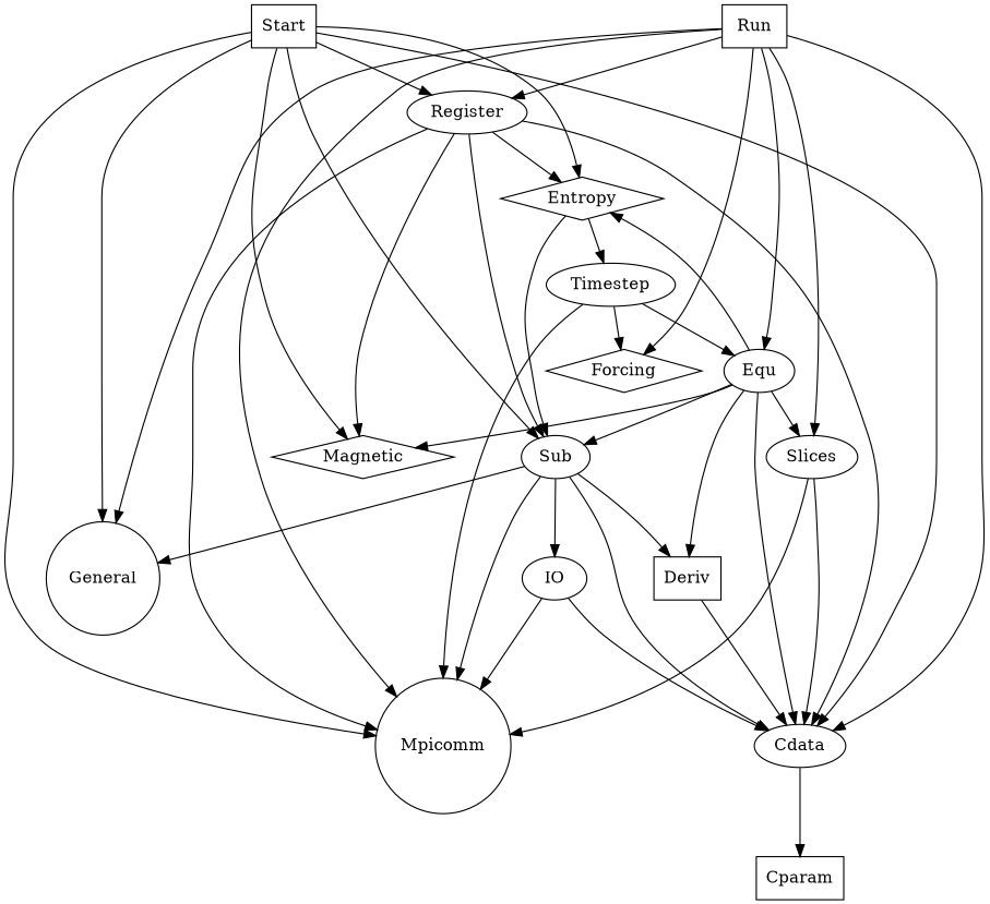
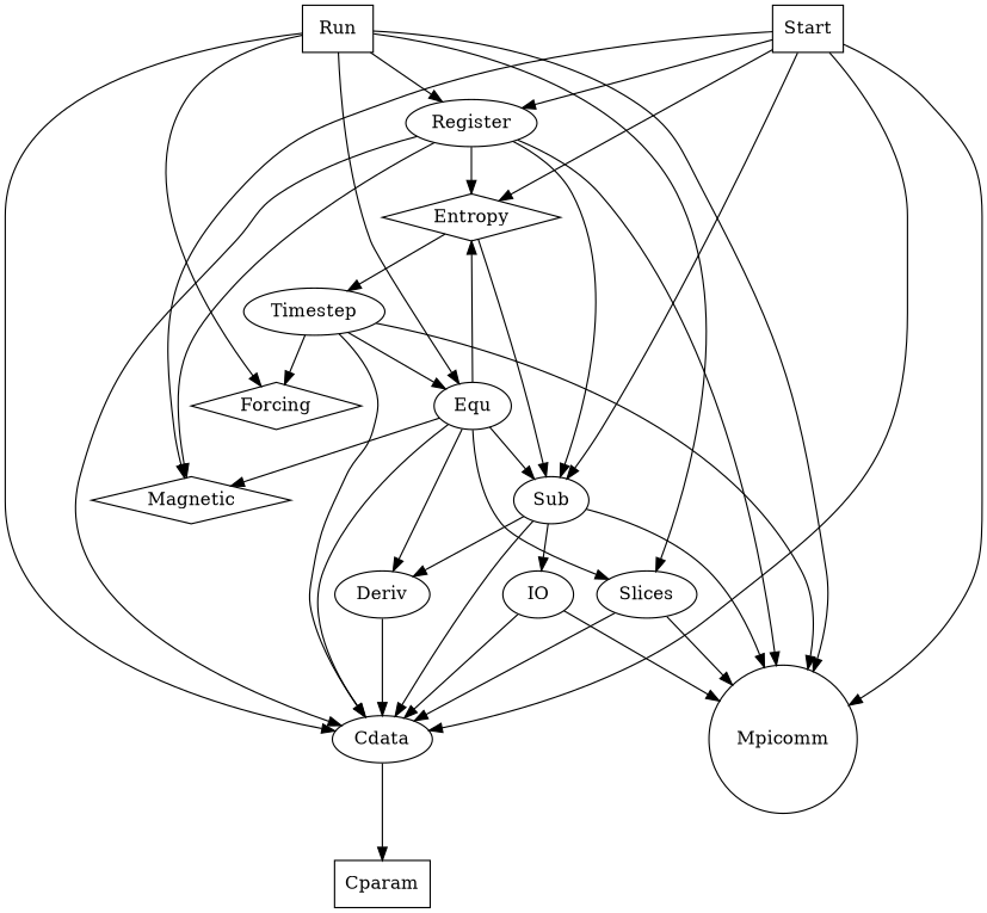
  digraph {
    Start [shape=box]
    Entropy [shape=diamond]
    Magnetic [shape=diamond]
-   General [shape=circle]
    Mpicomm [shape=circle]
    Cdata
    Sub
    Register
    Timestep
    Cparam [shape=box]
-   Deriv [shape=box]
+   Deriv
    IO
    Run [shape=box]
    Forcing [shape=diamond]
    Equ
    Slices
    Start -> Entropy
    Start -> Magnetic
-   Start -> General
    Start -> Mpicomm
    Start -> Cdata
    Start -> Sub
    Start -> Register
    Entropy -> Sub
    Entropy -> Timestep
    Cdata -> Cparam
-   Sub -> General
    Sub -> Mpicomm
    Sub -> Cdata
    Sub -> Deriv
    Sub -> IO
    Register -> Entropy
    Register -> Magnetic
    Register -> Mpicomm
    Register -> Cdata
    Register -> Sub
    Timestep -> Mpicomm
+   Timestep -> Cdata
    Timestep -> Forcing
    Timestep -> Equ
    Deriv -> Cdata
    IO -> Mpicomm
    IO -> Cdata
-   Run -> General
    Run -> Mpicomm
    Run -> Cdata
    Run -> Register
    Run -> Forcing
    Run -> Equ
    Run -> Slices
    Equ -> Entropy
    Equ -> Magnetic
    Equ -> Cdata
    Equ -> Sub
    Equ -> Deriv
    Equ -> Slices
    Slices -> Mpicomm
    Slices -> Cdata
  }
